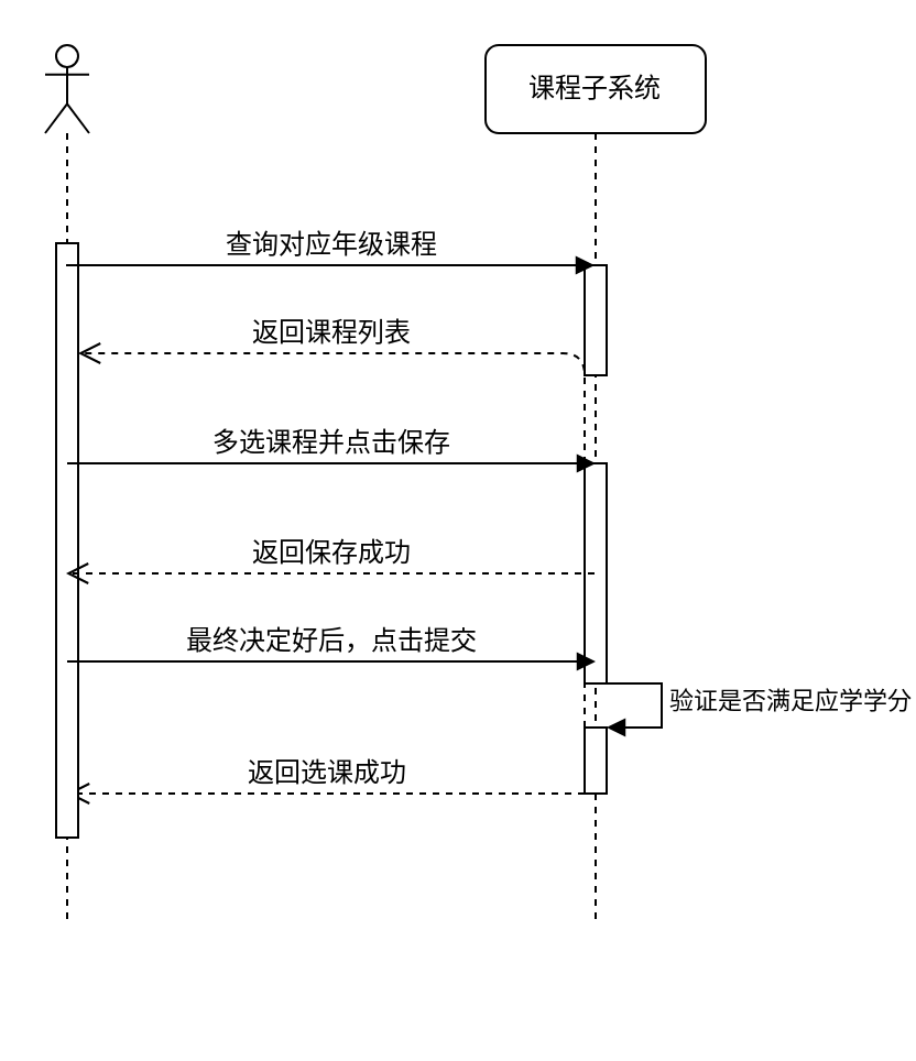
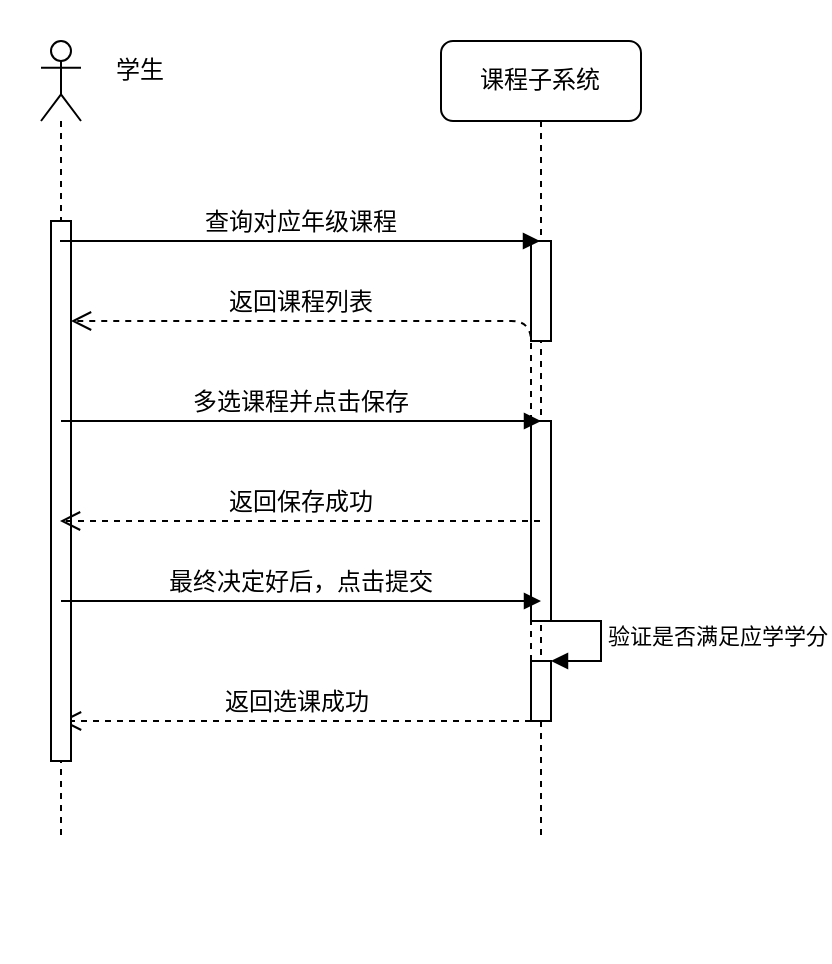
  <mxCell id="0" />
  <mxCell id="1" parent="0" />
  <mxCell id="2" value="课程子系统" style="shape=umlLifeline;perimeter=lifelinePerimeter;whiteSpace=wrap;html=1;container=1;collapsible=0;recursiveResize=0;outlineConnect=0;rounded=1;shadow=0;comic=0;labelBackgroundColor=none;strokeWidth=1;fontFamily=Verdana;fontSize=12;align=center;" parent="1" vertex="1"><mxGeometry x="220" y="20" width="100" height="400" as="geometry" /></mxCell>
  <mxCell id="3" value="" style="html=1;points=[];perimeter=orthogonalPerimeter;rounded=0;shadow=0;comic=0;labelBackgroundColor=none;strokeWidth=1;fontFamily=Verdana;fontSize=12;align=center;" parent="2" vertex="1"><mxGeometry x="45" y="100" width="10" height="50" as="geometry" /></mxCell>
  <mxCell id="4" value="" style="html=1;points=[];perimeter=orthogonalPerimeter;rounded=0;shadow=0;comic=0;labelBackgroundColor=none;strokeWidth=1;fontFamily=Verdana;fontSize=12;align=center;" parent="2" vertex="1"><mxGeometry x="45" y="190" width="10" height="100" as="geometry" /></mxCell>
  <mxCell id="5" value="" style="html=1;points=[];perimeter=orthogonalPerimeter;" parent="2" vertex="1"><mxGeometry x="45" y="310" width="10" height="30" as="geometry" /></mxCell>
  <mxCell id="6" value="验证是否满足应学学分" style="edgeStyle=orthogonalEdgeStyle;html=1;align=left;spacingLeft=2;endArrow=block;rounded=0;entryX=1;entryY=0;" parent="2" target="5" edge="1"><mxGeometry relative="1" as="geometry"><mxPoint x="50" y="290" as="sourcePoint" /><Array as="points"><mxPoint x="80" y="290" /></Array></mxGeometry></mxCell>
  <mxCell id="7" value="返回选课成功" style="html=1;verticalAlign=bottom;endArrow=open;dashed=1;endSize=8;labelBackgroundColor=none;fontFamily=Verdana;fontSize=12;edgeStyle=elbowEdgeStyle;elbow=vertical;" parent="2" edge="1"><mxGeometry x="-0.004" relative="1" as="geometry"><mxPoint x="-190" y="340" as="targetPoint" /><Array as="points"><mxPoint x="-49.5" y="340" /><mxPoint x="-49.5" y="330" /><mxPoint x="-184" y="540" /><mxPoint x="-54" y="540" /><mxPoint x="-139" y="540" /><mxPoint x="-109" y="540" /></Array><mxPoint x="45" y="340" as="sourcePoint" /><mxPoint as="offset" /></mxGeometry></mxCell>
  <mxCell id="8" value="" style="shape=umlLifeline;participant=umlActor;perimeter=lifelinePerimeter;whiteSpace=wrap;html=1;container=1;collapsible=0;recursiveResize=0;verticalAlign=top;spacingTop=36;outlineConnect=0;" parent="1" vertex="1"><mxGeometry x="20" y="20" width="20" height="400" as="geometry" /></mxCell>
  <mxCell id="9" value="" style="html=1;points=[];perimeter=orthogonalPerimeter;" parent="8" vertex="1"><mxGeometry x="5" y="90" width="10" height="270" as="geometry" /></mxCell>
  <mxCell id="10" value="查询对应年级课程" style="html=1;verticalAlign=bottom;endArrow=block;labelBackgroundColor=none;fontFamily=Verdana;fontSize=12;edgeStyle=elbowEdgeStyle;elbow=vertical;" parent="1" source="8" target="2" edge="1"><mxGeometry relative="1" as="geometry"><mxPoint x="50" y="130" as="sourcePoint" /><mxPoint x="190" y="140" as="targetPoint" /><Array as="points"><mxPoint x="110" y="120" /><mxPoint x="100" y="110" /><mxPoint x="210" y="137" /></Array></mxGeometry></mxCell>
  <mxCell id="11" value="多选课程并点击保存" style="html=1;verticalAlign=bottom;endArrow=block;labelBackgroundColor=none;fontFamily=Verdana;fontSize=12;edgeStyle=elbowEdgeStyle;elbow=vertical;" parent="1" edge="1"><mxGeometry relative="1" as="geometry"><mxPoint x="30" y="210" as="sourcePoint" /><mxPoint x="270" y="210" as="targetPoint" /><Array as="points"><mxPoint x="110.5" y="210" /><mxPoint x="100.5" y="200" /><mxPoint x="210.5" y="227" /></Array></mxGeometry></mxCell>
  <mxCell id="12" value="返回课程列表" style="html=1;verticalAlign=bottom;endArrow=open;dashed=1;endSize=8;labelBackgroundColor=none;fontFamily=Verdana;fontSize=12;edgeStyle=elbowEdgeStyle;elbow=vertical;" parent="1" target="9" edge="1"><mxGeometry x="0.465" relative="1" as="geometry"><mxPoint x="40" y="360" as="targetPoint" /><Array as="points"><mxPoint x="210" y="160" /><mxPoint x="210" y="150" /><mxPoint x="75.5" y="360" /><mxPoint x="205.5" y="360" /><mxPoint x="120.5" y="360" /><mxPoint x="150.5" y="360" /></Array><mxPoint x="265" y="360" as="sourcePoint" /><mxPoint as="offset" /></mxGeometry></mxCell>
  <mxCell id="13" value="返回保存成功" style="html=1;verticalAlign=bottom;endArrow=open;dashed=1;endSize=8;labelBackgroundColor=none;fontFamily=Verdana;fontSize=12;edgeStyle=elbowEdgeStyle;elbow=vertical;" parent="1" source="2" target="8" edge="1"><mxGeometry x="-0.004" relative="1" as="geometry"><mxPoint x="60" y="260" as="targetPoint" /><Array as="points"><mxPoint x="175" y="260" /><mxPoint x="175" y="250" /><mxPoint x="40.5" y="460" /><mxPoint x="170.5" y="460" /><mxPoint x="85.5" y="460" /><mxPoint x="115.5" y="460" /></Array><mxPoint x="230" y="460" as="sourcePoint" /><mxPoint as="offset" /></mxGeometry></mxCell>
  <mxCell id="14" value="最终决定好后，点击提交" style="html=1;verticalAlign=bottom;endArrow=block;labelBackgroundColor=none;fontFamily=Verdana;fontSize=12;edgeStyle=elbowEdgeStyle;elbow=vertical;" parent="1" edge="1"><mxGeometry relative="1" as="geometry"><mxPoint x="30" y="300" as="sourcePoint" /><mxPoint x="270" y="300" as="targetPoint" /><Array as="points"><mxPoint x="110.5" y="300" /><mxPoint x="100.5" y="290" /><mxPoint x="210.5" y="317" /></Array></mxGeometry></mxCell>
+ <mxCell id="15" value="学生" style="text;html=1;strokeColor=none;fillColor=none;align=center;verticalAlign=middle;whiteSpace=wrap;rounded=0;" vertex="1" parent="1"><mxGeometry x="40" y="20" width="60" height="30" as="geometry" /></mxCell>
